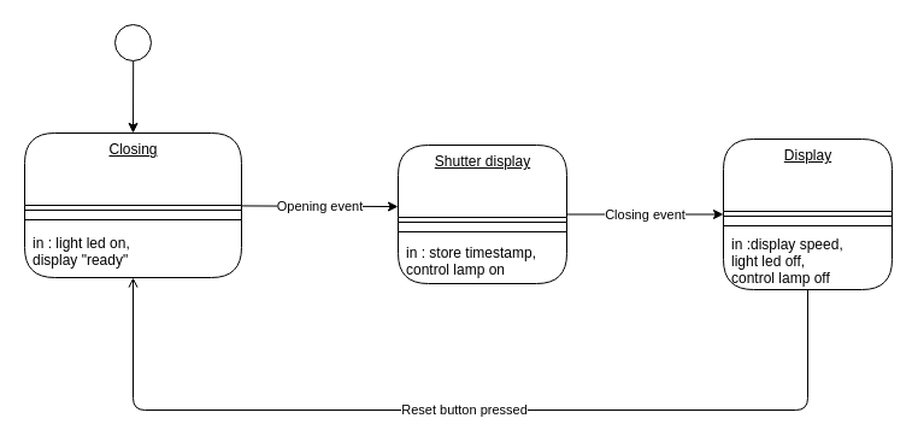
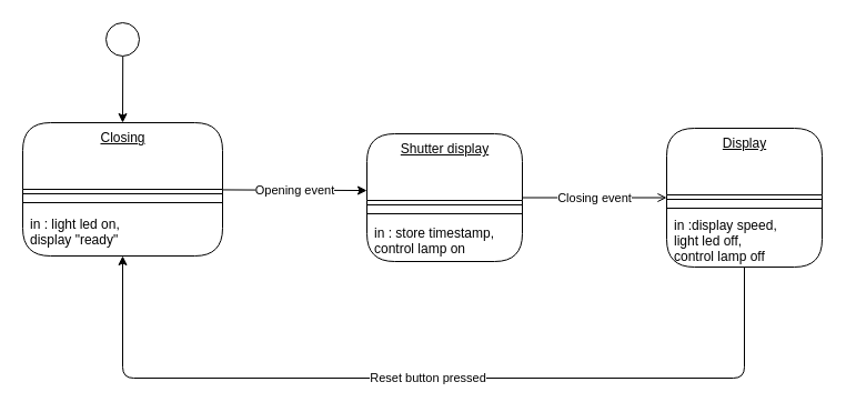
  <mxCell id="0" />
  <mxCell id="1" parent="0" />
  <mxCell id="2" value="Opening event" style="edgeStyle=none;html=1;entryX=0;entryY=0.444;entryDx=0;entryDy=0;entryPerimeter=0;" edge="1" parent="1" source="3" target="10"><mxGeometry relative="1" as="geometry" /></mxCell>
  <mxCell id="3" value="Closing" style="swimlane;fontStyle=4;align=center;verticalAlign=top;childLayout=stackLayout;horizontal=1;startSize=60;horizontalStack=0;resizeParent=1;resizeParentMax=0;resizeLast=0;collapsible=0;marginBottom=0;html=1;rounded=1;absoluteArcSize=1;arcSize=50;" vertex="1" parent="1"><mxGeometry x="20" y="110" width="180" height="120" as="geometry" /></mxCell>
  <mxCell id="4" value="" style="line;strokeWidth=1;fillColor=none;align=left;verticalAlign=middle;spacingTop=-1;spacingLeft=3;spacingRight=3;rotatable=0;labelPosition=right;points=[];portConstraint=eastwest;" vertex="1" parent="3"><mxGeometry y="60" width="180" height="8" as="geometry" /></mxCell>
  <mxCell id="5" value="" style="line;strokeWidth=1;fillColor=none;align=left;verticalAlign=middle;spacingTop=-1;spacingLeft=3;spacingRight=3;rotatable=0;labelPosition=right;points=[];portConstraint=eastwest;" vertex="1" parent="3"><mxGeometry y="68" width="180" height="8" as="geometry" /></mxCell>
  <mxCell id="6" value="in : light led on, &#10;display &quot;ready&quot;" style="fillColor=none;strokeColor=none;align=left;verticalAlign=middle;spacingLeft=5;" vertex="1" parent="3"><mxGeometry y="76" width="180" height="44" as="geometry" /></mxCell>
  <mxCell id="7" style="edgeStyle=none;html=1;entryX=0.5;entryY=0;entryDx=0;entryDy=0;" edge="1" parent="1" source="8" target="3"><mxGeometry relative="1" as="geometry" /></mxCell>
  <mxCell id="8" value="" style="ellipse;fillColor=#ffffff;strokeColor=#000000;" vertex="1" parent="1"><mxGeometry x="95" y="20" width="30" height="30" as="geometry" /></mxCell>
- <mxCell id="9" value="Closing event" style="edgeStyle=none;html=1;" edge="1" parent="1" source="10" target="15"><mxGeometry relative="1" as="geometry" /></mxCell>
+ <mxCell id="9" value="Closing event" style="edgeStyle=none;html=1;endArrow=open;" edge="1" parent="1" source="10" target="15"><mxGeometry relative="1" as="geometry" /></mxCell>
  <mxCell id="10" value="Shutter display" style="swimlane;fontStyle=4;align=center;verticalAlign=top;childLayout=stackLayout;horizontal=1;startSize=60;horizontalStack=0;resizeParent=1;resizeParentMax=0;resizeLast=0;collapsible=0;marginBottom=0;html=1;rounded=1;absoluteArcSize=1;arcSize=50;" vertex="1" parent="1"><mxGeometry x="330" y="120" width="140" height="115" as="geometry" /></mxCell>
  <mxCell id="11" value="" style="line;strokeWidth=1;fillColor=none;align=left;verticalAlign=middle;spacingTop=-1;spacingLeft=3;spacingRight=3;rotatable=0;labelPosition=right;points=[];portConstraint=eastwest;" vertex="1" parent="10"><mxGeometry y="60" width="140" height="8" as="geometry" /></mxCell>
  <mxCell id="12" value="" style="line;strokeWidth=1;fillColor=none;align=left;verticalAlign=middle;spacingTop=-1;spacingLeft=3;spacingRight=3;rotatable=0;labelPosition=right;points=[];portConstraint=eastwest;" vertex="1" parent="10"><mxGeometry y="68" width="140" height="8" as="geometry" /></mxCell>
  <mxCell id="13" value="in : store timestamp, &#10;control lamp on" style="fillColor=none;strokeColor=none;align=left;verticalAlign=middle;spacingLeft=5;" vertex="1" parent="10"><mxGeometry y="76" width="140" height="39" as="geometry" /></mxCell>
- <mxCell id="14" value="Reset button pressed" style="edgeStyle=none;html=1;endArrow=open;" edge="1" parent="1" source="15" target="3"><mxGeometry relative="1" as="geometry"><Array as="points"><mxPoint x="670" y="340" /><mxPoint x="110" y="340" /></Array></mxGeometry></mxCell>
+ <mxCell id="14" value="Reset button pressed" style="edgeStyle=none;html=1;" edge="1" parent="1" source="15" target="3"><mxGeometry relative="1" as="geometry"><Array as="points"><mxPoint x="670" y="340" /><mxPoint x="110" y="340" /></Array></mxGeometry></mxCell>
  <mxCell id="15" value="Display" style="swimlane;fontStyle=4;align=center;verticalAlign=top;childLayout=stackLayout;horizontal=1;startSize=60;horizontalStack=0;resizeParent=1;resizeParentMax=0;resizeLast=0;collapsible=0;marginBottom=0;html=1;rounded=1;absoluteArcSize=1;arcSize=50;" vertex="1" parent="1"><mxGeometry x="600" y="115" width="140" height="125" as="geometry" /></mxCell>
  <mxCell id="16" value="" style="line;strokeWidth=1;fillColor=none;align=left;verticalAlign=middle;spacingTop=-1;spacingLeft=3;spacingRight=3;rotatable=0;labelPosition=right;points=[];portConstraint=eastwest;" vertex="1" parent="15"><mxGeometry y="60" width="140" height="8" as="geometry" /></mxCell>
  <mxCell id="17" value="" style="line;strokeWidth=1;fillColor=none;align=left;verticalAlign=middle;spacingTop=-1;spacingLeft=3;spacingRight=3;rotatable=0;labelPosition=right;points=[];portConstraint=eastwest;" vertex="1" parent="15"><mxGeometry y="68" width="140" height="8" as="geometry" /></mxCell>
  <mxCell id="18" value="in :display speed,&#10;light led off,&#10;control lamp off" style="fillColor=none;strokeColor=none;align=left;verticalAlign=middle;spacingLeft=5;" vertex="1" parent="15"><mxGeometry y="76" width="140" height="49" as="geometry" /></mxCell>
